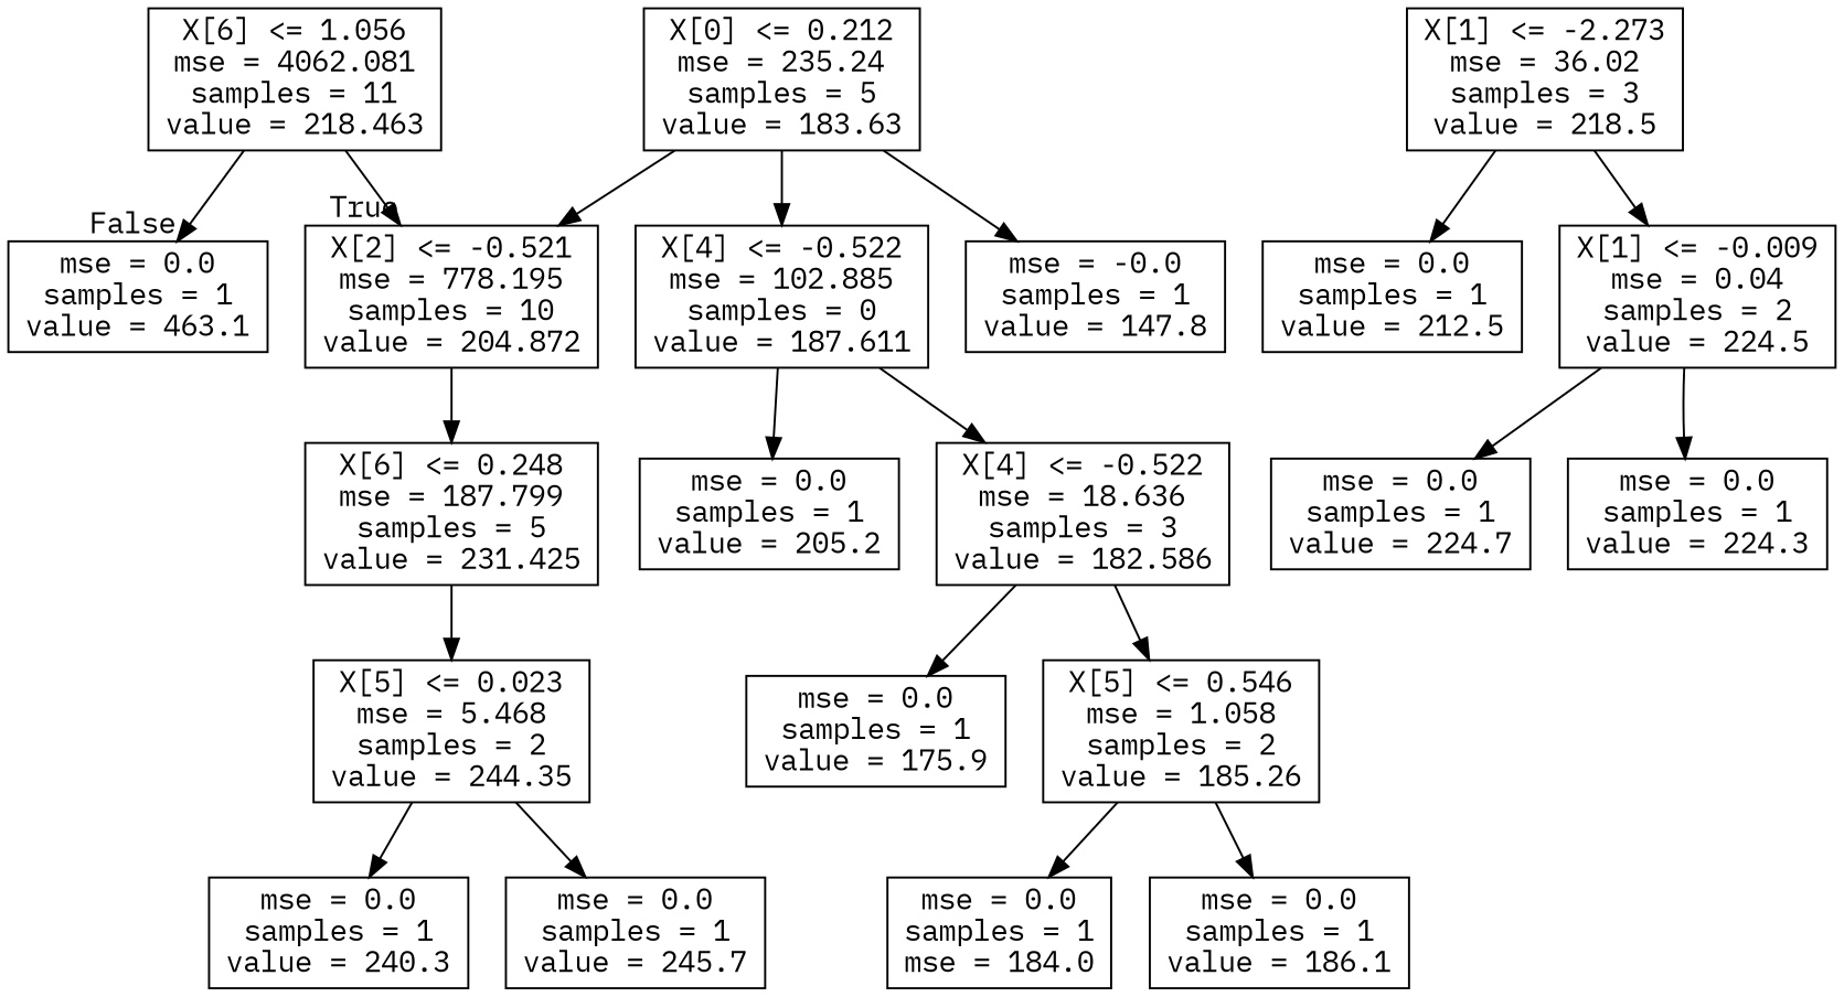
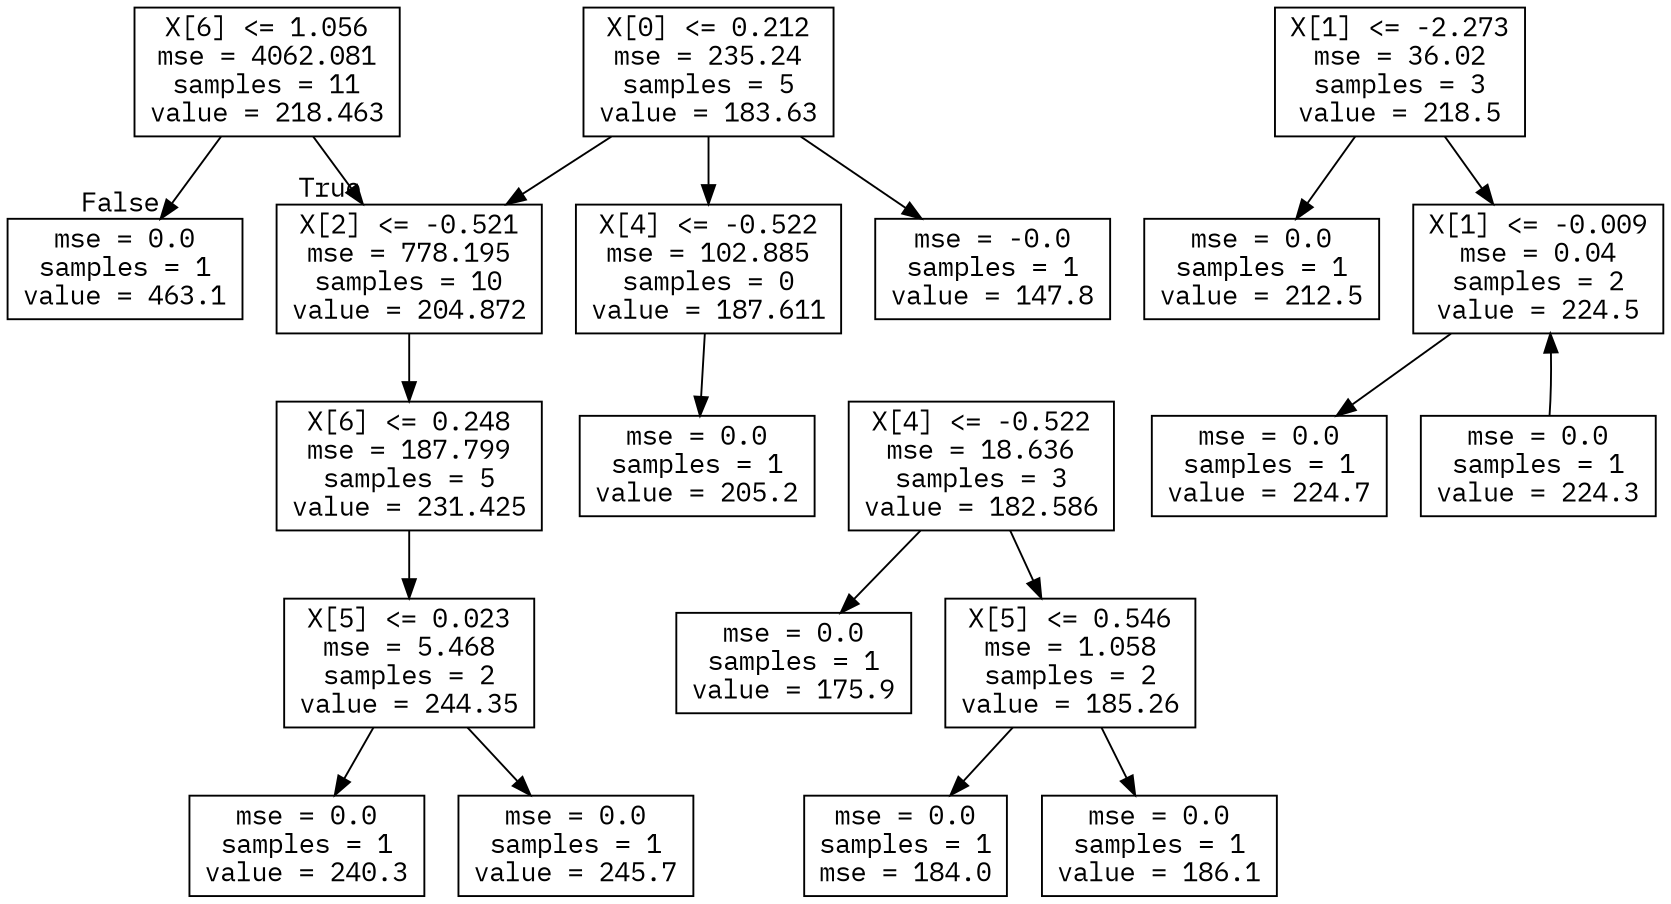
  digraph {
    fontname="IBM Plex Mono"
    node [fontname="IBM Plex Mono" shape=box]
    edge [fontname="IBM Plex Mono"]
    n1 [label="X[6] <= 1.056\nmse = 4062.081\nsamples = 11\nvalue = 218.463"]
    n2 [label="X[2] <= -0.521\nmse = 778.195\nsamples = 10\nvalue = 204.872"]
    n3 [label="mse = 0.0\nsamples = 1\nvalue = 463.1"]
    n4 [label="X[6] <= 0.248\nmse = 187.799\nsamples = 5\nvalue = 231.425"]
    n5 [label="X[5] <= 0.023\nmse = 5.468\nsamples = 2\nvalue = 244.35"]
    n6 [label="X[0] <= 0.212\nmse = 235.24\nsamples = 5\nvalue = 183.63"]
    n7 [label="X[4] <= -0.522\nmse = 102.885\nsamples = 0\nvalue = 187.611"]
    n8 [label="mse = -0.0\nsamples = 1\nvalue = 147.8"]
    n9 [label="X[1] <= -2.273\nmse = 36.02\nsamples = 3\nvalue = 218.5"]
    n10 [label="mse = 0.0\nsamples = 1\nvalue = 212.5"]
    n11 [label="X[1] <= -0.009\nmse = 0.04\nsamples = 2\nvalue = 224.5"]
    n12 [label="mse = 0.0\nsamples = 1\nvalue = 240.3"]
    n13 [label="mse = 0.0\nsamples = 1\nvalue = 245.7"]
    n14 [label="mse = 0.0\nsamples = 1\nvalue = 224.7"]
    n15 [label="mse = 0.0\nsamples = 1\nvalue = 224.3"]
    n16 [label="mse = 0.0\nsamples = 1\nvalue = 205.2"]
    n17 [label="X[4] <= -0.522\nmse = 18.636\nsamples = 3\nvalue = 182.586"]
    n18 [label="mse = 0.0\nsamples = 1\nvalue = 175.9"]
    n19 [label="X[5] <= 0.546\nmse = 1.058\nsamples = 2\nvalue = 185.26"]
    n20 [label="mse = 0.0\nsamples = 1\nmse = 184.0"]
    n21 [label="mse = 0.0\nsamples = 1\nvalue = 186.1"]
    n1 -> n2 [headlabel=True labelangle=45 labeldistance=2.5]
    n1 -> n3 [headlabel=False labelangle=-45 labeldistance=2.5]
    n2 -> n4
    n4 -> n5
    n5 -> n12
    n5 -> n13
    n6 -> n2
    n6 -> n7
    n6 -> n8
    n7 -> n16
-   n7 -> n17
    n9 -> n10
    n9 -> n11
    n11 -> n14
-   n11 -> n15
+   n15 -> n11
    n17 -> n18
    n17 -> n19
    n19 -> n20
    n19 -> n21
  }
